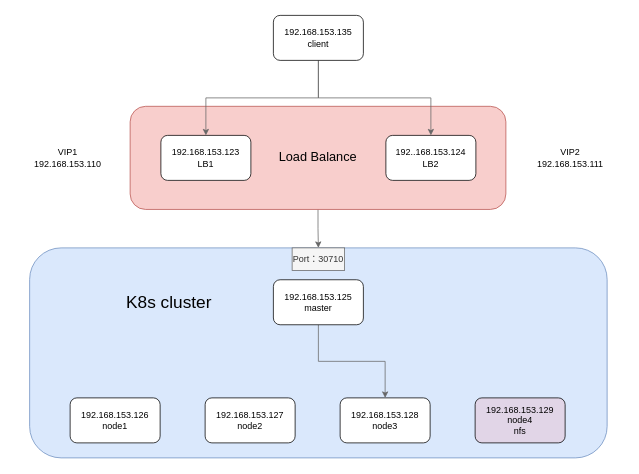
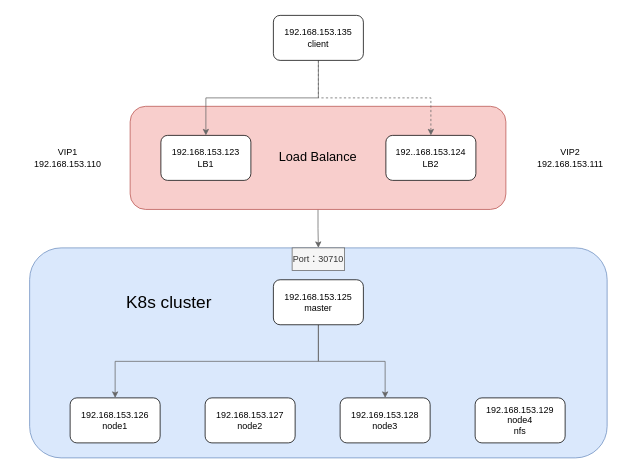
  <mxCell id="0" />
  <mxCell id="1" parent="0" />
  <mxCell id="2" style="edgeStyle=orthogonalEdgeStyle;rounded=0;orthogonalLoop=1;jettySize=auto;html=1;exitX=0.5;exitY=1;exitDx=0;exitDy=0;entryX=0.5;entryY=0;entryDx=0;entryDy=0;fillColor=#f5f5f5;strokeColor=#666666;" parent="1" source="3" target="4" edge="1"><mxGeometry relative="1" as="geometry" /></mxCell>
  <mxCell id="3" value="&lt;font style=&quot;font-size: 17px&quot;&gt;Load Balance&lt;/font&gt;" style="rounded=1;whiteSpace=wrap;html=1;fillColor=#f8cecc;strokeColor=#b85450;" parent="1" vertex="1"><mxGeometry x="173" y="141.25" width="501" height="137.5" as="geometry" /></mxCell>
  <mxCell id="4" value="" style="rounded=1;whiteSpace=wrap;html=1;fillColor=#dae8fc;strokeColor=#6c8ebf;" parent="1" vertex="1"><mxGeometry x="39" y="330" width="770" height="280" as="geometry" /></mxCell>
+ <mxCell id="5" style="edgeStyle=orthogonalEdgeStyle;rounded=0;orthogonalLoop=1;jettySize=auto;html=1;exitX=0.5;exitY=1;exitDx=0;exitDy=0;entryX=0.5;entryY=0;entryDx=0;entryDy=0;fillColor=#f5f5f5;strokeColor=#666666;" parent="1" source="7" target="8" edge="1"><mxGeometry relative="1" as="geometry" /></mxCell>
  <mxCell id="6" style="edgeStyle=orthogonalEdgeStyle;rounded=0;orthogonalLoop=1;jettySize=auto;html=1;exitX=0.5;exitY=1;exitDx=0;exitDy=0;entryX=0.5;entryY=0;entryDx=0;entryDy=0;fillColor=#f5f5f5;strokeColor=#666666;" parent="1" source="7" target="10" edge="1"><mxGeometry relative="1" as="geometry" /></mxCell>
  <mxCell id="7" value="192.168.153.125&lt;br&gt;master" style="rounded=1;whiteSpace=wrap;html=1;" parent="1" vertex="1"><mxGeometry x="364" y="372.5" width="120" height="60" as="geometry" /></mxCell>
  <mxCell id="8" value="192.168.153.126&lt;br&gt;node1" style="rounded=1;whiteSpace=wrap;html=1;" parent="1" vertex="1"><mxGeometry x="93" y="530" width="120" height="60" as="geometry" /></mxCell>
  <mxCell id="9" value="192.168.153.127&lt;br&gt;node2" style="rounded=1;whiteSpace=wrap;html=1;" parent="1" vertex="1"><mxGeometry x="273" y="530" width="120" height="60" as="geometry" /></mxCell>
- <mxCell id="10" value="192.168.153.128&lt;br&gt;node3" style="rounded=1;whiteSpace=wrap;html=1;" parent="1" vertex="1"><mxGeometry x="453" y="530" width="120" height="60" as="geometry" /></mxCell>
- <mxCell id="11" value="192.168.153.129&lt;br&gt;node4&lt;br&gt;nfs" style="rounded=1;whiteSpace=wrap;html=1;fillColor=#e1d5e7;" parent="1" vertex="1"><mxGeometry x="633" y="530" width="120" height="60" as="geometry" /></mxCell>
+ <mxCell id="10" value="192.169.153.128&lt;br&gt;node3" style="rounded=1;whiteSpace=wrap;html=1;" parent="1" vertex="1"><mxGeometry x="453" y="530" width="120" height="60" as="geometry" /></mxCell>
+ <mxCell id="11" value="192.168.153.129&lt;br&gt;node4&lt;br&gt;nfs" style="rounded=1;whiteSpace=wrap;html=1;" parent="1" vertex="1"><mxGeometry x="633" y="530" width="120" height="60" as="geometry" /></mxCell>
  <mxCell id="12" value="192.168.153.123&lt;br&gt;LB1" style="rounded=1;whiteSpace=wrap;html=1;" parent="1" vertex="1"><mxGeometry x="214" y="180" width="120" height="60" as="geometry" /></mxCell>
  <mxCell id="13" value="192..168.153.124&lt;br&gt;LB2" style="rounded=1;whiteSpace=wrap;html=1;" parent="1" vertex="1"><mxGeometry x="514" y="180" width="120" height="60" as="geometry" /></mxCell>
  <mxCell id="14" style="edgeStyle=orthogonalEdgeStyle;rounded=0;orthogonalLoop=1;jettySize=auto;html=1;exitX=0.5;exitY=1;exitDx=0;exitDy=0;entryX=0.5;entryY=0;entryDx=0;entryDy=0;fillColor=#f5f5f5;strokeColor=#666666;" parent="1" source="16" target="12" edge="1"><mxGeometry relative="1" as="geometry" /></mxCell>
- <mxCell id="15" style="edgeStyle=orthogonalEdgeStyle;rounded=0;orthogonalLoop=1;jettySize=auto;html=1;exitX=0.5;exitY=1;exitDx=0;exitDy=0;entryX=0.5;entryY=0;entryDx=0;entryDy=0;fillColor=#f5f5f5;strokeColor=#666666;" parent="1" source="16" target="13" edge="1"><mxGeometry relative="1" as="geometry" /></mxCell>
+ <mxCell id="15" style="edgeStyle=orthogonalEdgeStyle;rounded=0;orthogonalLoop=1;jettySize=auto;html=1;exitX=0.5;exitY=1;exitDx=0;exitDy=0;entryX=0.5;entryY=0;entryDx=0;entryDy=0;fillColor=#f5f5f5;strokeColor=#666666;dashed=1;" parent="1" source="16" target="13" edge="1"><mxGeometry relative="1" as="geometry" /></mxCell>
  <mxCell id="16" value="192.168.153.135&lt;br&gt;client" style="rounded=1;whiteSpace=wrap;html=1;" parent="1" vertex="1"><mxGeometry x="364" y="20" width="120" height="60" as="geometry" /></mxCell>
  <mxCell id="17" value="&lt;font style=&quot;font-size: 23px&quot;&gt;K8s cluster&lt;/font&gt;" style="text;html=1;strokeColor=none;fillColor=none;align=center;verticalAlign=middle;whiteSpace=wrap;rounded=0;" parent="1" vertex="1"><mxGeometry x="140" y="380" width="170" height="45" as="geometry" /></mxCell>
  <mxCell id="18" value="VIP1&lt;br&gt;192.168.153.110" style="text;html=1;strokeColor=none;fillColor=none;align=center;verticalAlign=middle;whiteSpace=wrap;rounded=0;" parent="1" vertex="1"><mxGeometry x="20" y="190" width="140" height="40" as="geometry" /></mxCell>
  <mxCell id="19" value="VIP2&lt;br&gt;192.168.153.111" style="text;html=1;strokeColor=none;fillColor=none;align=center;verticalAlign=middle;whiteSpace=wrap;rounded=0;" parent="1" vertex="1"><mxGeometry x="690" y="190" width="140" height="40" as="geometry" /></mxCell>
  <mxCell id="20" value="Port：30710" style="rounded=0;whiteSpace=wrap;html=1;fillColor=#f5f5f5;strokeColor=#666666;fontColor=#333333;" vertex="1" parent="1"><mxGeometry x="389" y="330" width="70" height="30" as="geometry" /></mxCell>
